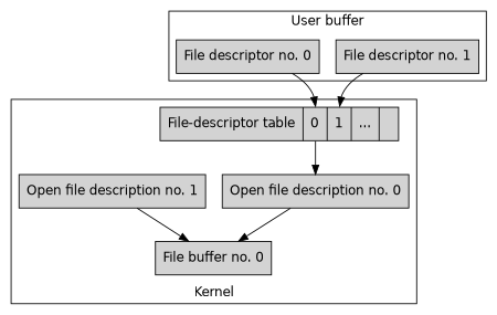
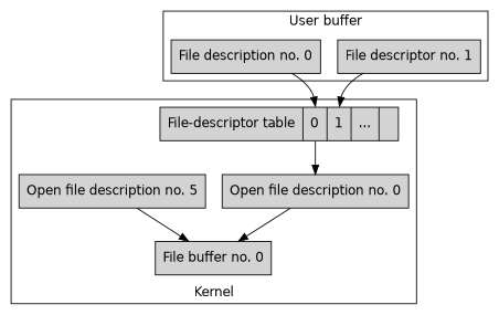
  strict digraph {
    fontname="DejaVu Sans"
    node [fontname="DejaVu Sans" shape=box style=filled]
    edge [fontname="DejaVu Sans"]
-   n1 [label="File descriptor no. 0"]
+   n1 [label="File description no. 0"]
    n2 [label="File descriptor no. 1"]
    n3 [label="File-descriptor table | <fd0> 0 | <fd1> 1 | ... |" shape=record]
    n4 [label="Open file description no. 0"]
-   n5 [label="Open file description no. 1"]
+   n5 [label="Open file description no. 5"]
    n6 [label="File buffer no. 0"]
    subgraph cluster_1 {
      label="User buffer"
      n1
      n2
    }
    subgraph cluster_2 {
      label=Kernel
      labelloc=b
      n3
      n4
      n5
      n6
    }
    n1 -> n3 [headport=fd0]
    n2 -> n3 [headport=fd1]
    n3 -> n4 [tailport=fd0]
    n4 -> n6
    n5 -> n6
  }
